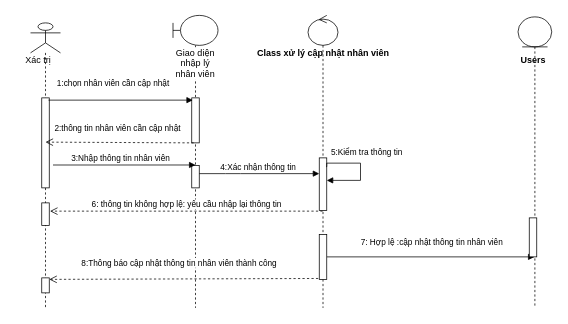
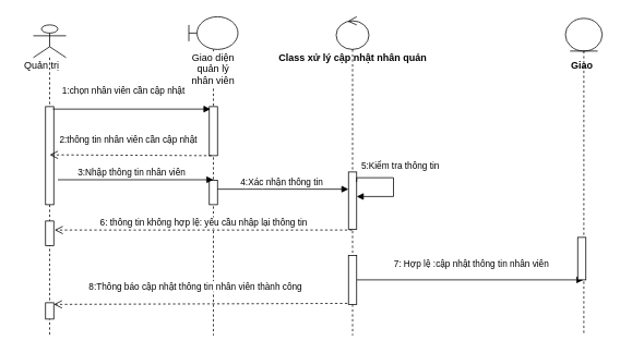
  <mxCell id="0" />
  <mxCell id="1" parent="0" />
  <mxCell id="2" value="" style="shape=umlLifeline;participant=umlActor;perimeter=lifelinePerimeter;whiteSpace=wrap;html=1;container=1;collapsible=0;recursiveResize=0;verticalAlign=top;spacingTop=36;labelBackgroundColor=#ffffff;outlineConnect=0;" parent="1" vertex="1"><mxGeometry x="40" y="30" width="40" height="380" as="geometry" /></mxCell>
- <mxCell id="3" value="Xác trị" style="text;html=1;align=center;verticalAlign=middle;resizable=0;points=[];;autosize=1;" parent="2" vertex="1"><mxGeometry x="-20" y="40" width="60" height="20" as="geometry" /></mxCell>
+ <mxCell id="3" value="Quản trị" style="text;html=1;align=center;verticalAlign=middle;resizable=0;points=[];;autosize=1;" parent="2" vertex="1"><mxGeometry x="-20" y="40" width="60" height="20" as="geometry" /></mxCell>
  <mxCell id="4" value="" style="html=1;points=[];perimeter=orthogonalPerimeter;" parent="2" vertex="1"><mxGeometry x="15" y="100" width="10" height="120" as="geometry" /></mxCell>
  <mxCell id="5" value="" style="html=1;points=[];perimeter=orthogonalPerimeter;" parent="2" vertex="1"><mxGeometry x="15" y="340" width="10" height="20" as="geometry" /></mxCell>
  <mxCell id="6" value="" style="html=1;points=[];perimeter=orthogonalPerimeter;" parent="2" vertex="1"><mxGeometry x="15" y="240" width="10" height="30" as="geometry" /></mxCell>
- <mxCell id="7" value="Giao diện nhập lý nhân viên" style="shape=umlLifeline;participant=umlBoundary;perimeter=lifelinePerimeter;whiteSpace=wrap;html=1;container=1;collapsible=0;recursiveResize=0;verticalAlign=top;spacingTop=36;labelBackgroundColor=#ffffff;outlineConnect=0;" parent="1" vertex="1"><mxGeometry x="230" y="20" width="60" height="390" as="geometry" /></mxCell>
+ <mxCell id="7" value="Giao diện quản lý nhân viên" style="shape=umlLifeline;participant=umlBoundary;perimeter=lifelinePerimeter;whiteSpace=wrap;html=1;container=1;collapsible=0;recursiveResize=0;verticalAlign=top;spacingTop=36;labelBackgroundColor=#ffffff;outlineConnect=0;" parent="1" vertex="1"><mxGeometry x="230" y="20" width="60" height="390" as="geometry" /></mxCell>
  <mxCell id="8" value="" style="html=1;points=[];perimeter=orthogonalPerimeter;" parent="7" vertex="1"><mxGeometry x="25" y="110" width="10" height="60" as="geometry" /></mxCell>
  <mxCell id="9" value="" style="html=1;points=[];perimeter=orthogonalPerimeter;" parent="7" vertex="1"><mxGeometry x="25" y="200" width="10" height="30" as="geometry" /></mxCell>
  <mxCell id="10" value="1:chọn nhân viên cần cập nhật" style="html=1;verticalAlign=bottom;endArrow=block;entryX=0.15;entryY=0.05;entryDx=0;entryDy=0;entryPerimeter=0;" parent="1" target="8" edge="1"><mxGeometry x="-0.106" y="13" width="80" relative="1" as="geometry"><mxPoint x="64" y="133" as="sourcePoint" /><mxPoint x="210" y="131.02" as="targetPoint" /><Array as="points" /><mxPoint as="offset" /></mxGeometry></mxCell>
  <mxCell id="11" value="4:Xác nhận thông tin&amp;nbsp;" style="html=1;verticalAlign=bottom;endArrow=block;" parent="1" target="18" edge="1" source="9"><mxGeometry width="80" relative="1" as="geometry"><mxPoint x="270" y="231" as="sourcePoint" /><mxPoint x="360" y="230" as="targetPoint" /><Array as="points"><mxPoint x="310" y="231" /></Array></mxGeometry></mxCell>
  <mxCell id="12" value="6: thông tin không hợp lệ: yêu cầu nhập lại thông tin" style="html=1;verticalAlign=bottom;endArrow=open;dashed=1;endSize=8;entryX=1.1;entryY=0.05;entryDx=0;entryDy=0;entryPerimeter=0;" parent="1" edge="1" source="17"><mxGeometry relative="1" as="geometry"><mxPoint x="390" y="280" as="sourcePoint" /><mxPoint x="66" y="281" as="targetPoint" /></mxGeometry></mxCell>
  <mxCell id="13" value="7: Hợp lệ :cập nhật thông tin nhân viên" style="html=1;verticalAlign=bottom;endArrow=block;" parent="1" edge="1" target="22" source="20"><mxGeometry x="0.01" y="11" width="80" relative="1" as="geometry"><mxPoint x="390" y="340" as="sourcePoint" /><mxPoint x="766" y="342" as="targetPoint" /><mxPoint as="offset" /></mxGeometry></mxCell>
  <mxCell id="14" value="8:Thông báo cập nhật thông tin nhân viên thành công" style="html=1;verticalAlign=bottom;endArrow=open;dashed=1;endSize=8;entryX=1;entryY=0.1;entryDx=0;entryDy=0;entryPerimeter=0;exitX=-0.14;exitY=0.98;exitDx=0;exitDy=0;exitPerimeter=0;" parent="1" source="20" target="5" edge="1"><mxGeometry x="0.045" y="-12" relative="1" as="geometry"><mxPoint x="390" y="350" as="sourcePoint" /><mxPoint x="310" y="350" as="targetPoint" /><mxPoint x="1" as="offset" /></mxGeometry></mxCell>
  <mxCell id="15" value="2:thông tin nhân viên cần cập nhật" style="html=1;verticalAlign=bottom;endArrow=open;dashed=1;endSize=8;exitX=0.25;exitY=1;exitDx=0;exitDy=0;exitPerimeter=0;" parent="1" source="8" edge="1"><mxGeometry x="0.04" y="-10" relative="1" as="geometry"><mxPoint x="210" y="190" as="sourcePoint" /><mxPoint x="60" y="189" as="targetPoint" /><mxPoint x="1" as="offset" /></mxGeometry></mxCell>
  <mxCell id="16" value="3:Nhập thông tin nhân viên" style="html=1;verticalAlign=bottom;endArrow=block;entryX=0.5;entryY=-0.017;entryDx=0;entryDy=0;entryPerimeter=0;" parent="1" target="9" edge="1"><mxGeometry x="-0.053" width="80" relative="1" as="geometry"><mxPoint x="70" y="219.5" as="sourcePoint" /><mxPoint x="150" y="219.5" as="targetPoint" /><mxPoint as="offset" /></mxGeometry></mxCell>
  <mxCell id="17" value="" style="shape=umlLifeline;participant=umlControl;perimeter=lifelinePerimeter;whiteSpace=wrap;html=1;container=1;collapsible=0;recursiveResize=0;verticalAlign=top;spacingTop=36;labelBackgroundColor=#ffffff;outlineConnect=0;" vertex="1" parent="1"><mxGeometry x="410" y="20" width="40" height="390" as="geometry" /></mxCell>
  <mxCell id="18" value="" style="html=1;points=[];perimeter=orthogonalPerimeter;" parent="17" vertex="1"><mxGeometry x="15" y="190" width="10" height="70" as="geometry" /></mxCell>
  <mxCell id="19" value="5:Kiểm tra thông tin&amp;nbsp;" style="edgeStyle=orthogonalEdgeStyle;html=1;align=left;spacingLeft=2;endArrow=block;rounded=0;exitX=0.9;exitY=0.167;exitDx=0;exitDy=0;exitPerimeter=0;" parent="17" source="18" target="18" edge="1"><mxGeometry x="-0.868" y="15" relative="1" as="geometry"><mxPoint x="85" y="120" as="sourcePoint" /><Array as="points"><mxPoint x="25" y="202" /><mxPoint x="25" y="197" /><mxPoint x="70" y="197" /><mxPoint x="70" y="220" /></Array><mxPoint as="offset" /></mxGeometry></mxCell>
  <mxCell id="20" value="" style="html=1;points=[];perimeter=orthogonalPerimeter;" parent="17" vertex="1"><mxGeometry x="15" y="292" width="10" height="60" as="geometry" /></mxCell>
- <mxCell id="21" value="&lt;b&gt;Class xử lý cập nhật nhân viên&lt;/b&gt;" style="text;html=1;align=center;verticalAlign=middle;resizable=0;points=[];;autosize=1;" vertex="1" parent="1"><mxGeometry x="335" y="60" width="190" height="20" as="geometry" /></mxCell>
+ <mxCell id="21" value="&lt;b&gt;Class xử lý cập nhật nhân quản&lt;/b&gt;" style="text;html=1;align=center;verticalAlign=middle;resizable=0;points=[];;autosize=1;" vertex="1" parent="1"><mxGeometry x="335" y="60" width="190" height="20" as="geometry" /></mxCell>
  <mxCell id="22" value="" style="shape=umlLifeline;participant=umlEntity;perimeter=lifelinePerimeter;whiteSpace=wrap;html=1;container=1;collapsible=0;recursiveResize=0;verticalAlign=top;spacingTop=36;labelBackgroundColor=#ffffff;outlineConnect=0;" vertex="1" parent="1"><mxGeometry x="690" y="22" width="45" height="388" as="geometry" /></mxCell>
  <mxCell id="23" value="" style="html=1;points=[];perimeter=orthogonalPerimeter;" parent="22" vertex="1"><mxGeometry x="15" y="268" width="10" height="52" as="geometry" /></mxCell>
- <mxCell id="24" value="Users" style="text;html=1;align=center;verticalAlign=middle;resizable=0;points=[];;autosize=1;fontStyle=1" vertex="1" parent="22"><mxGeometry x="-5" y="48" width="50" height="20" as="geometry" /></mxCell>
+ <mxCell id="24" value="Giao" style="text;html=1;align=center;verticalAlign=middle;resizable=0;points=[];;autosize=1;fontStyle=1" vertex="1" parent="22"><mxGeometry x="-5" y="48" width="50" height="20" as="geometry" /></mxCell>
